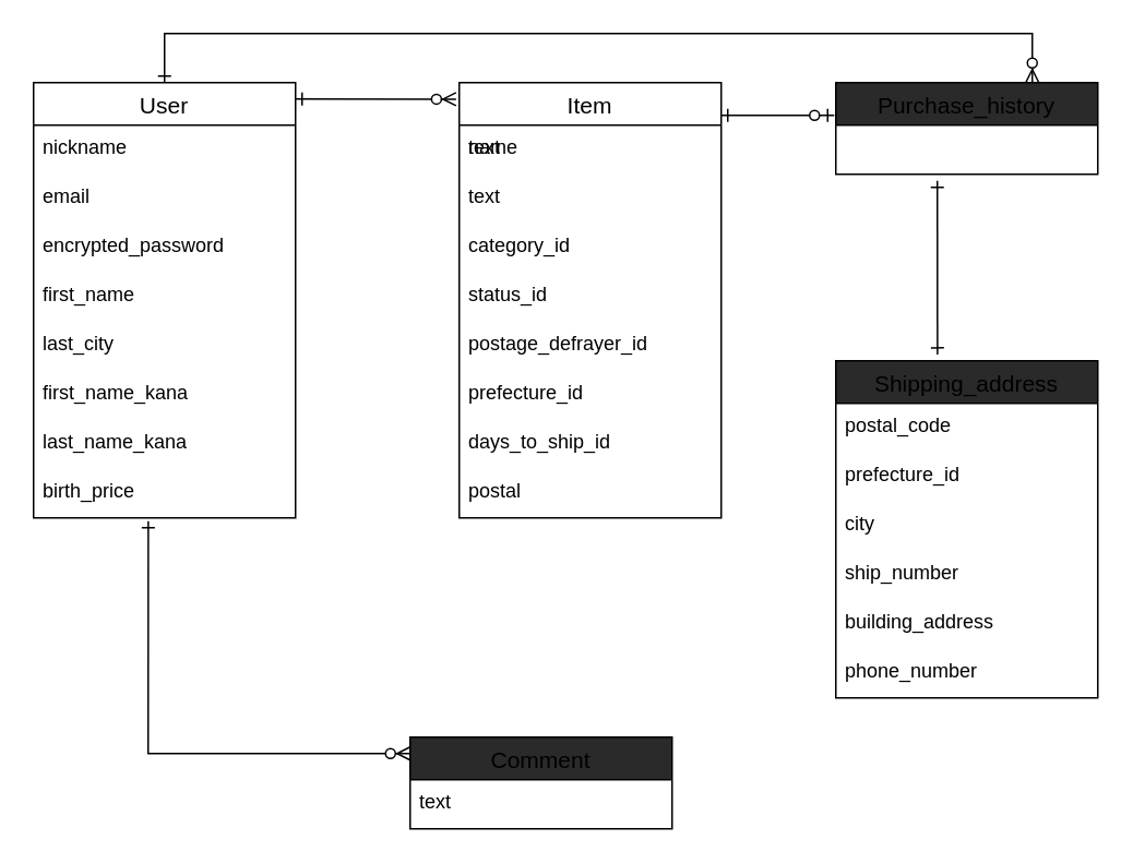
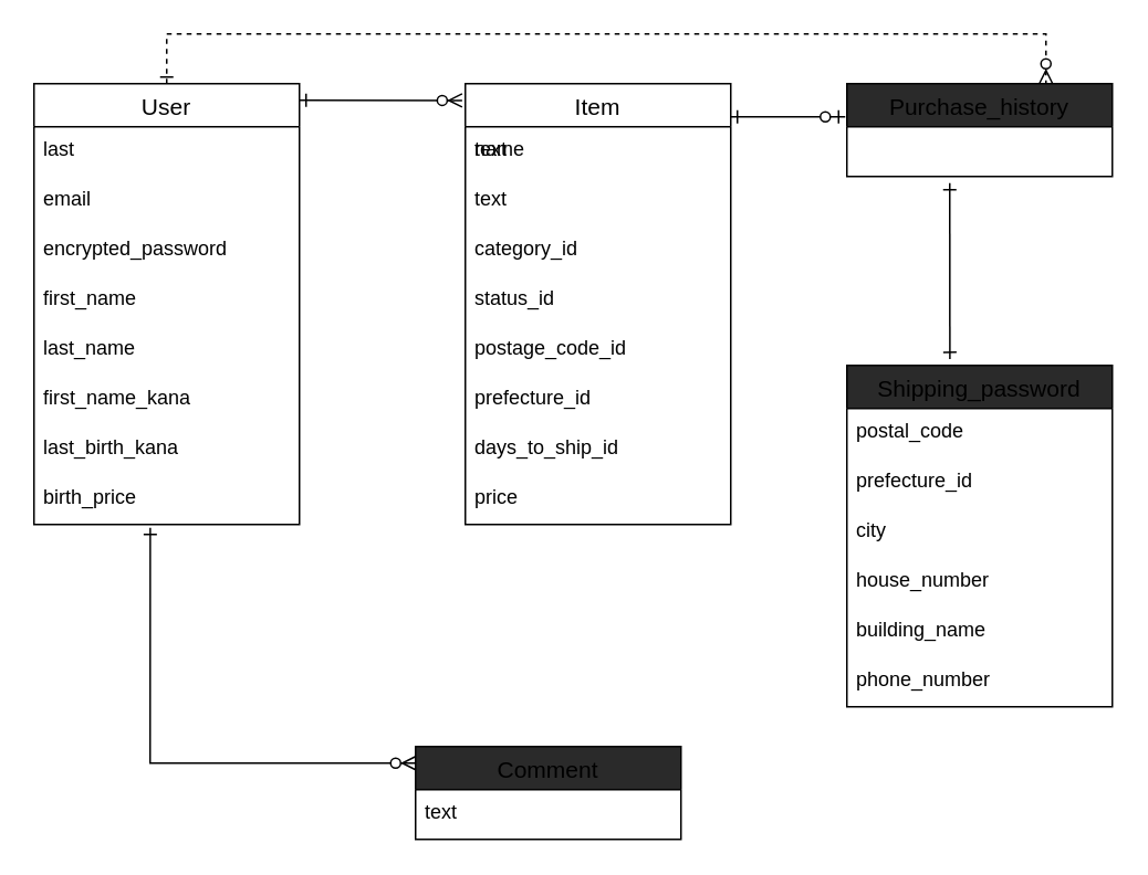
  <mxCell id="0" />
  <mxCell id="1" parent="0" />
  <mxCell id="2" value="User" style="swimlane;fontStyle=0;childLayout=stackLayout;horizontal=1;startSize=26;horizontalStack=0;resizeParent=1;resizeParentMax=0;resizeLast=0;collapsible=1;marginBottom=0;align=center;fontSize=14;" parent="1" vertex="1"><mxGeometry x="20" y="50" width="160" height="266" as="geometry" /></mxCell>
- <mxCell id="3" value="nickname" style="text;strokeColor=none;fillColor=none;spacingLeft=4;spacingRight=4;overflow=hidden;rotatable=0;points=[[0,0.5],[1,0.5]];portConstraint=eastwest;fontSize=12;" parent="2" vertex="1"><mxGeometry y="26" width="160" height="30" as="geometry" /></mxCell>
+ <mxCell id="3" value="last" style="text;strokeColor=none;fillColor=none;spacingLeft=4;spacingRight=4;overflow=hidden;rotatable=0;points=[[0,0.5],[1,0.5]];portConstraint=eastwest;fontSize=12;" parent="2" vertex="1"><mxGeometry y="26" width="160" height="30" as="geometry" /></mxCell>
  <mxCell id="4" value="email" style="text;strokeColor=none;fillColor=none;spacingLeft=4;spacingRight=4;overflow=hidden;rotatable=0;points=[[0,0.5],[1,0.5]];portConstraint=eastwest;fontSize=12;" parent="2" vertex="1"><mxGeometry y="56" width="160" height="30" as="geometry" /></mxCell>
  <mxCell id="5" value="encrypted_password" style="text;strokeColor=none;fillColor=none;spacingLeft=4;spacingRight=4;overflow=hidden;rotatable=0;points=[[0,0.5],[1,0.5]];portConstraint=eastwest;fontSize=12;" parent="2" vertex="1"><mxGeometry y="86" width="160" height="30" as="geometry" /></mxCell>
  <mxCell id="6" value="first_name" style="text;strokeColor=none;fillColor=none;spacingLeft=4;spacingRight=4;overflow=hidden;rotatable=0;points=[[0,0.5],[1,0.5]];portConstraint=eastwest;fontSize=12;" parent="2" vertex="1"><mxGeometry y="116" width="160" height="30" as="geometry" /></mxCell>
- <mxCell id="7" value="last_city" style="text;strokeColor=none;fillColor=none;spacingLeft=4;spacingRight=4;overflow=hidden;rotatable=0;points=[[0,0.5],[1,0.5]];portConstraint=eastwest;fontSize=12;" parent="2" vertex="1"><mxGeometry y="146" width="160" height="30" as="geometry" /></mxCell>
+ <mxCell id="7" value="last_name" style="text;strokeColor=none;fillColor=none;spacingLeft=4;spacingRight=4;overflow=hidden;rotatable=0;points=[[0,0.5],[1,0.5]];portConstraint=eastwest;fontSize=12;" parent="2" vertex="1"><mxGeometry y="146" width="160" height="30" as="geometry" /></mxCell>
  <mxCell id="8" value="first_name_kana" style="text;strokeColor=none;fillColor=none;spacingLeft=4;spacingRight=4;overflow=hidden;rotatable=0;points=[[0,0.5],[1,0.5]];portConstraint=eastwest;fontSize=12;" parent="2" vertex="1"><mxGeometry y="176" width="160" height="30" as="geometry" /></mxCell>
- <mxCell id="9" value="last_name_kana" style="text;strokeColor=none;fillColor=none;spacingLeft=4;spacingRight=4;overflow=hidden;rotatable=0;points=[[0,0.5],[1,0.5]];portConstraint=eastwest;fontSize=12;" parent="2" vertex="1"><mxGeometry y="206" width="160" height="30" as="geometry" /></mxCell>
+ <mxCell id="9" value="last_birth_kana" style="text;strokeColor=none;fillColor=none;spacingLeft=4;spacingRight=4;overflow=hidden;rotatable=0;points=[[0,0.5],[1,0.5]];portConstraint=eastwest;fontSize=12;" parent="2" vertex="1"><mxGeometry y="206" width="160" height="30" as="geometry" /></mxCell>
  <mxCell id="10" value="birth_price" style="text;strokeColor=none;fillColor=none;spacingLeft=4;spacingRight=4;overflow=hidden;rotatable=0;points=[[0,0.5],[1,0.5]];portConstraint=eastwest;fontSize=12;" parent="2" vertex="1"><mxGeometry y="236" width="160" height="30" as="geometry" /></mxCell>
  <mxCell id="11" value="Item" style="swimlane;fontStyle=0;childLayout=stackLayout;horizontal=1;startSize=26;horizontalStack=0;resizeParent=1;resizeParentMax=0;resizeLast=0;collapsible=1;marginBottom=0;align=center;fontSize=14;" parent="1" vertex="1"><mxGeometry x="280" y="50" width="160" height="266" as="geometry" /></mxCell>
  <mxCell id="12" value="text" style="text;strokeColor=none;fillColor=none;spacingLeft=4;spacingRight=4;overflow=hidden;rotatable=0;points=[[0,0.5],[1,0.5]];portConstraint=eastwest;fontSize=12;" parent="11" vertex="1"><mxGeometry y="26" width="160" height="30" as="geometry" /></mxCell>
  <mxCell id="13" value="text" style="text;strokeColor=none;fillColor=none;spacingLeft=4;spacingRight=4;overflow=hidden;rotatable=0;points=[[0,0.5],[1,0.5]];portConstraint=eastwest;fontSize=12;" vertex="1" parent="11"><mxGeometry y="56" width="160" height="30" as="geometry" /></mxCell>
  <mxCell id="14" value="category_id" style="text;strokeColor=none;fillColor=none;spacingLeft=4;spacingRight=4;overflow=hidden;rotatable=0;points=[[0,0.5],[1,0.5]];portConstraint=eastwest;fontSize=12;" parent="11" vertex="1"><mxGeometry y="86" width="160" height="30" as="geometry" /></mxCell>
  <mxCell id="15" value="status_id" style="text;strokeColor=none;fillColor=none;spacingLeft=4;spacingRight=4;overflow=hidden;rotatable=0;points=[[0,0.5],[1,0.5]];portConstraint=eastwest;fontSize=12;" parent="11" vertex="1"><mxGeometry y="116" width="160" height="30" as="geometry" /></mxCell>
- <mxCell id="16" value="postage_defrayer_id" style="text;strokeColor=none;fillColor=none;spacingLeft=4;spacingRight=4;overflow=hidden;rotatable=0;points=[[0,0.5],[1,0.5]];portConstraint=eastwest;fontSize=12;" parent="11" vertex="1"><mxGeometry y="146" width="160" height="30" as="geometry" /></mxCell>
+ <mxCell id="16" value="postage_code_id" style="text;strokeColor=none;fillColor=none;spacingLeft=4;spacingRight=4;overflow=hidden;rotatable=0;points=[[0,0.5],[1,0.5]];portConstraint=eastwest;fontSize=12;" parent="11" vertex="1"><mxGeometry y="146" width="160" height="30" as="geometry" /></mxCell>
  <mxCell id="17" value="prefecture_id" style="text;strokeColor=none;fillColor=none;spacingLeft=4;spacingRight=4;overflow=hidden;rotatable=0;points=[[0,0.5],[1,0.5]];portConstraint=eastwest;fontSize=12;" parent="11" vertex="1"><mxGeometry y="176" width="160" height="30" as="geometry" /></mxCell>
  <mxCell id="18" value="days_to_ship_id" style="text;strokeColor=none;fillColor=none;spacingLeft=4;spacingRight=4;overflow=hidden;rotatable=0;points=[[0,0.5],[1,0.5]];portConstraint=eastwest;fontSize=12;" parent="11" vertex="1"><mxGeometry y="206" width="160" height="30" as="geometry" /></mxCell>
- <mxCell id="19" value="postal" style="text;strokeColor=none;fillColor=none;spacingLeft=4;spacingRight=4;overflow=hidden;rotatable=0;points=[[0,0.5],[1,0.5]];portConstraint=eastwest;fontSize=12;" parent="11" vertex="1"><mxGeometry y="236" width="160" height="30" as="geometry" /></mxCell>
+ <mxCell id="19" value="price" style="text;strokeColor=none;fillColor=none;spacingLeft=4;spacingRight=4;overflow=hidden;rotatable=0;points=[[0,0.5],[1,0.5]];portConstraint=eastwest;fontSize=12;" parent="11" vertex="1"><mxGeometry y="236" width="160" height="30" as="geometry" /></mxCell>
  <mxCell id="20" value="Comment" style="swimlane;fontStyle=0;childLayout=stackLayout;horizontal=1;startSize=26;horizontalStack=0;resizeParent=1;resizeParentMax=0;resizeLast=0;collapsible=1;marginBottom=0;align=center;fontSize=14;fillColor=#2a2a2a;" parent="1" vertex="1"><mxGeometry x="250" y="450" width="160" height="56" as="geometry" /></mxCell>
  <mxCell id="21" value="text" style="text;strokeColor=none;fillColor=none;spacingLeft=4;spacingRight=4;overflow=hidden;rotatable=0;points=[[0,0.5],[1,0.5]];portConstraint=eastwest;fontSize=12;" parent="20" vertex="1"><mxGeometry y="26" width="160" height="30" as="geometry" /></mxCell>
  <mxCell id="22" value="" style="endArrow=ERzeroToMany;html=1;rounded=0;endFill=1;startArrow=ERone;startFill=0;exitX=0.438;exitY=1.067;exitDx=0;exitDy=0;exitPerimeter=0;" parent="1" edge="1" source="10"><mxGeometry relative="1" as="geometry"><mxPoint x="90" y="380" as="sourcePoint" /><mxPoint x="250" y="460" as="targetPoint" /><Array as="points"><mxPoint x="90" y="460" /></Array></mxGeometry></mxCell>
  <mxCell id="23" value="Purchase_history" style="swimlane;fontStyle=0;childLayout=stackLayout;horizontal=1;startSize=26;horizontalStack=0;resizeParent=1;resizeParentMax=0;resizeLast=0;collapsible=1;marginBottom=0;align=center;fontSize=14;fillColor=#2a2a2a;" parent="1" vertex="1"><mxGeometry x="510" y="50" width="160" height="56" as="geometry" /></mxCell>
  <mxCell id="24" value="" style="endArrow=ERzeroToOne;html=1;rounded=0;endFill=1;startArrow=ERone;startFill=0;" parent="1" edge="1"><mxGeometry relative="1" as="geometry"><mxPoint x="440" y="70" as="sourcePoint" /><mxPoint x="509" y="70" as="targetPoint" /></mxGeometry></mxCell>
- <mxCell id="25" value="" style="endArrow=ERzeroToMany;html=1;rounded=0;exitX=0.5;exitY=0;exitDx=0;exitDy=0;entryX=0.75;entryY=0;entryDx=0;entryDy=0;endFill=1;startArrow=ERone;startFill=0;" parent="1" source="2" target="23" edge="1"><mxGeometry relative="1" as="geometry"><mxPoint x="150" y="30" as="sourcePoint" /><mxPoint x="610" y="40" as="targetPoint" /><Array as="points"><mxPoint x="100" y="20" /><mxPoint x="630" y="20" /></Array></mxGeometry></mxCell>
- <mxCell id="26" value="Shipping_address" style="swimlane;fontStyle=0;childLayout=stackLayout;horizontal=1;startSize=26;horizontalStack=0;resizeParent=1;resizeParentMax=0;resizeLast=0;collapsible=1;marginBottom=0;align=center;fontSize=14;labelBackgroundColor=none;fillColor=#2a2a2a;" parent="1" vertex="1"><mxGeometry x="510" y="220" width="160" height="206" as="geometry" /></mxCell>
+ <mxCell id="25" value="" style="endArrow=ERzeroToMany;html=1;rounded=0;exitX=0.5;exitY=0;exitDx=0;exitDy=0;entryX=0.75;entryY=0;entryDx=0;entryDy=0;endFill=1;startArrow=ERone;startFill=0;dashed=1;" parent="1" source="2" target="23" edge="1"><mxGeometry relative="1" as="geometry"><mxPoint x="150" y="30" as="sourcePoint" /><mxPoint x="610" y="40" as="targetPoint" /><Array as="points"><mxPoint x="100" y="20" /><mxPoint x="630" y="20" /></Array></mxGeometry></mxCell>
+ <mxCell id="26" value="Shipping_password" style="swimlane;fontStyle=0;childLayout=stackLayout;horizontal=1;startSize=26;horizontalStack=0;resizeParent=1;resizeParentMax=0;resizeLast=0;collapsible=1;marginBottom=0;align=center;fontSize=14;labelBackgroundColor=none;fillColor=#2a2a2a;" parent="1" vertex="1"><mxGeometry x="510" y="220" width="160" height="206" as="geometry" /></mxCell>
  <mxCell id="27" value="" style="endArrow=ERone;html=1;rounded=0;startArrow=ERone;startFill=0;endFill=0;entryX=0.388;entryY=-0.019;entryDx=0;entryDy=0;entryPerimeter=0;" parent="26" edge="1" target="26"><mxGeometry relative="1" as="geometry"><mxPoint x="62" y="-110" as="sourcePoint" /><mxPoint x="89" as="targetPoint" /><Array as="points" /></mxGeometry></mxCell>
  <mxCell id="28" value="postal_code" style="text;strokeColor=none;fillColor=none;spacingLeft=4;spacingRight=4;overflow=hidden;rotatable=0;points=[[0,0.5],[1,0.5]];portConstraint=eastwest;fontSize=12;" parent="26" vertex="1"><mxGeometry y="26" width="160" height="30" as="geometry" /></mxCell>
  <mxCell id="29" value="prefecture_id" style="text;strokeColor=none;fillColor=none;spacingLeft=4;spacingRight=4;overflow=hidden;rotatable=0;points=[[0,0.5],[1,0.5]];portConstraint=eastwest;fontSize=12;" parent="26" vertex="1"><mxGeometry y="56" width="160" height="30" as="geometry" /></mxCell>
  <mxCell id="30" value="city" style="text;strokeColor=none;fillColor=none;spacingLeft=4;spacingRight=4;overflow=hidden;rotatable=0;points=[[0,0.5],[1,0.5]];portConstraint=eastwest;fontSize=12;" parent="26" vertex="1"><mxGeometry y="86" width="160" height="30" as="geometry" /></mxCell>
- <mxCell id="31" value="ship_number" style="text;strokeColor=none;fillColor=none;spacingLeft=4;spacingRight=4;overflow=hidden;rotatable=0;points=[[0,0.5],[1,0.5]];portConstraint=eastwest;fontSize=12;" parent="26" vertex="1"><mxGeometry y="116" width="160" height="30" as="geometry" /></mxCell>
- <mxCell id="32" value="building_address" style="text;strokeColor=none;fillColor=none;spacingLeft=4;spacingRight=4;overflow=hidden;rotatable=0;points=[[0,0.5],[1,0.5]];portConstraint=eastwest;fontSize=12;" parent="26" vertex="1"><mxGeometry y="146" width="160" height="30" as="geometry" /></mxCell>
+ <mxCell id="31" value="house_number" style="text;strokeColor=none;fillColor=none;spacingLeft=4;spacingRight=4;overflow=hidden;rotatable=0;points=[[0,0.5],[1,0.5]];portConstraint=eastwest;fontSize=12;" parent="26" vertex="1"><mxGeometry y="116" width="160" height="30" as="geometry" /></mxCell>
+ <mxCell id="32" value="building_name" style="text;strokeColor=none;fillColor=none;spacingLeft=4;spacingRight=4;overflow=hidden;rotatable=0;points=[[0,0.5],[1,0.5]];portConstraint=eastwest;fontSize=12;" parent="26" vertex="1"><mxGeometry y="146" width="160" height="30" as="geometry" /></mxCell>
  <mxCell id="33" value="phone_number" style="text;strokeColor=none;fillColor=none;spacingLeft=4;spacingRight=4;overflow=hidden;rotatable=0;points=[[0,0.5],[1,0.5]];portConstraint=eastwest;fontSize=12;" parent="26" vertex="1"><mxGeometry y="176" width="160" height="30" as="geometry" /></mxCell>
  <mxCell id="34" value="name" style="text;strokeColor=none;fillColor=none;spacingLeft=4;spacingRight=4;overflow=hidden;rotatable=0;points=[[0,0.5],[1,0.5]];portConstraint=eastwest;fontSize=12;" parent="1" vertex="1"><mxGeometry x="280" y="76" width="160" height="30" as="geometry" /></mxCell>
  <mxCell id="35" value="" style="endArrow=ERzeroToMany;html=1;rounded=0;endFill=1;startArrow=ERone;startFill=0;entryX=-0.012;entryY=0.038;entryDx=0;entryDy=0;entryPerimeter=0;" edge="1" parent="1" target="11"><mxGeometry relative="1" as="geometry"><mxPoint x="180" y="60" as="sourcePoint" /><mxPoint x="249" y="60" as="targetPoint" /></mxGeometry></mxCell>
